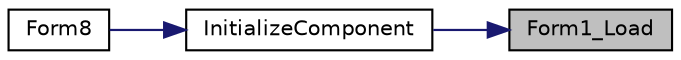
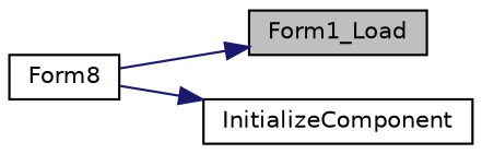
  digraph {
    rankdir=RL
    node [color=black fillcolor=white fontname=Helvetica fontsize=10 shape=record style=filled]
    edge [color=midnightblue dir=back fontname=Helvetica fontsize=10 labelfontname=Helvetica labelfontsize=10 style=solid]
    n1 [fillcolor=grey75 fontcolor=black height=0.2 label=Form1_Load width=0.4]
    n2 [height=0.2 label=InitializeComponent width=0.4]
    n3 [height=0.2 label=Form8 width=0.4]
-   n1 -> n2
+   n1 -> n3
    n2 -> n3
  }
